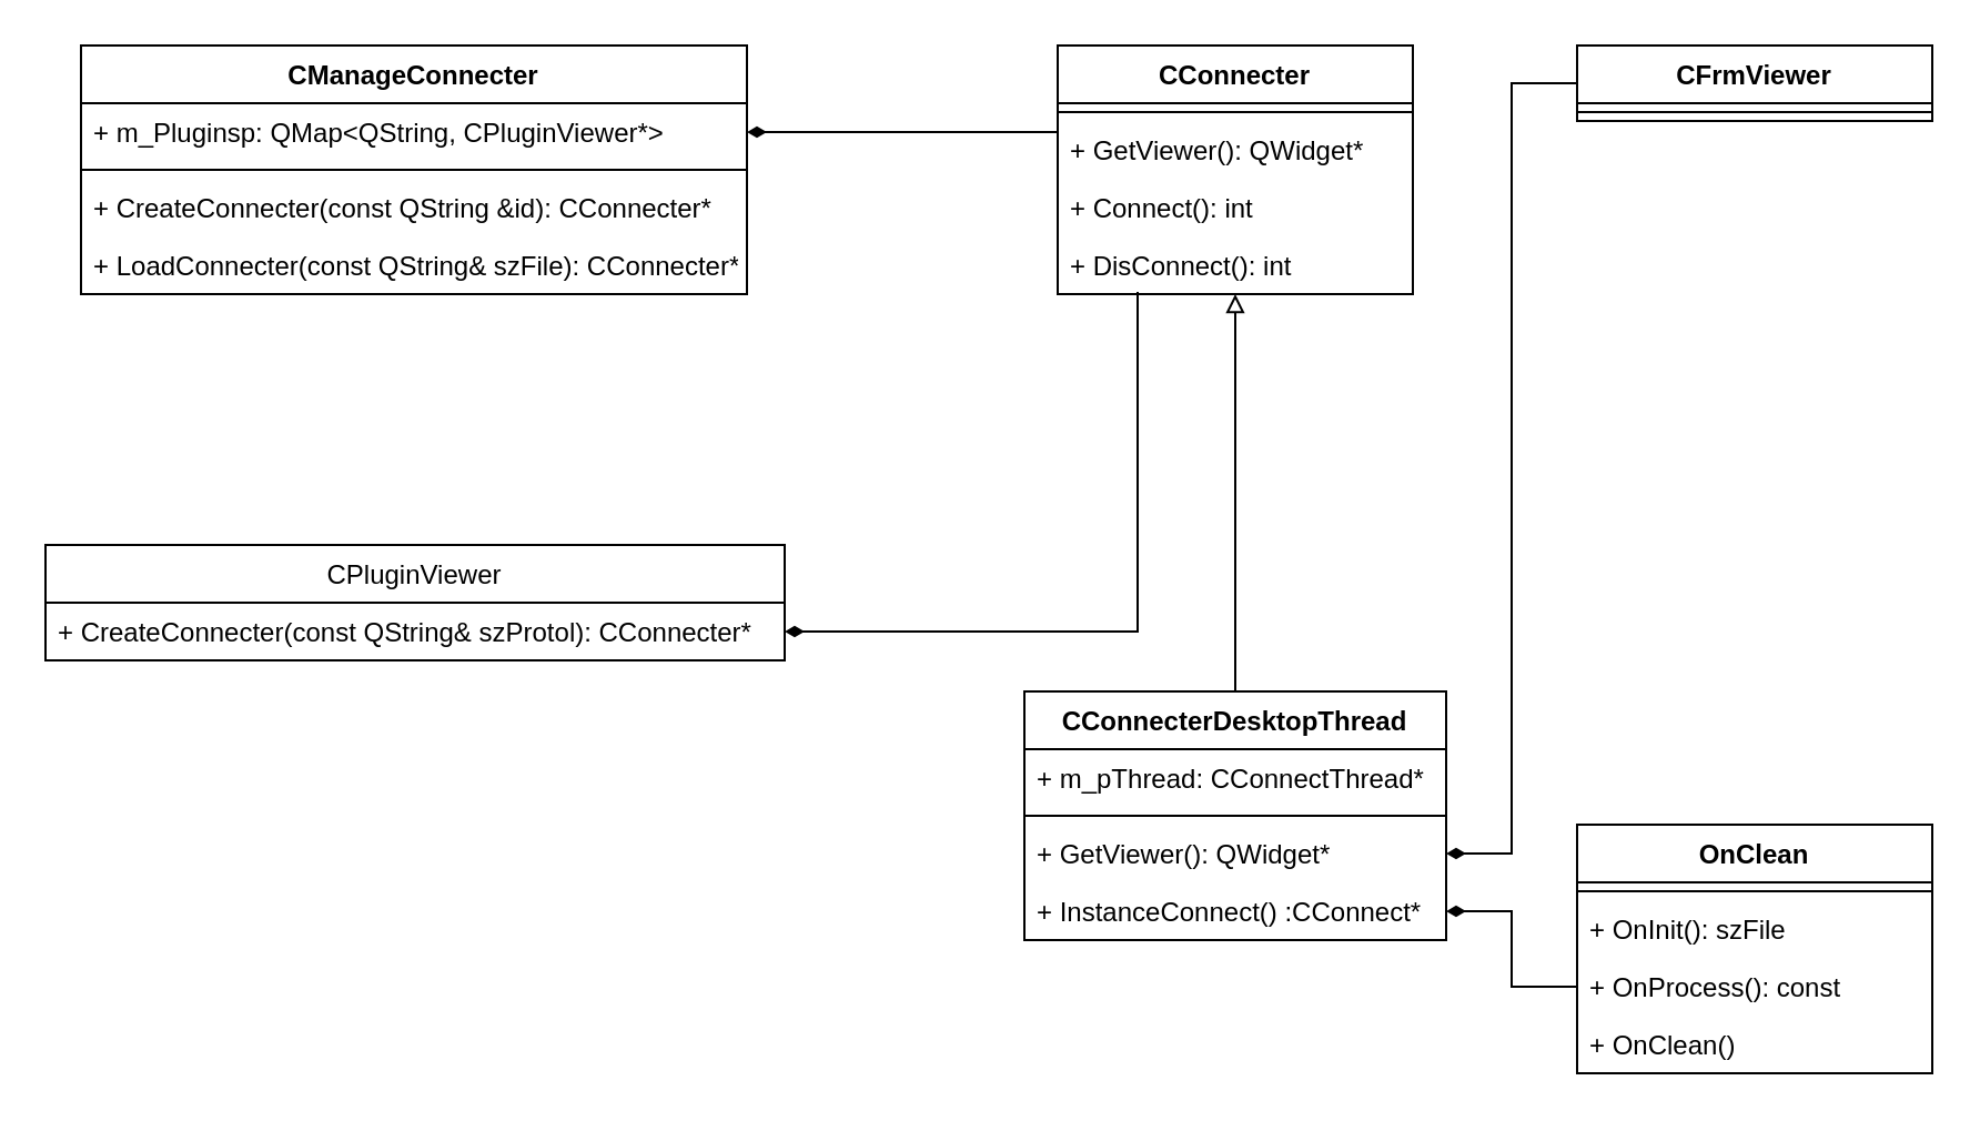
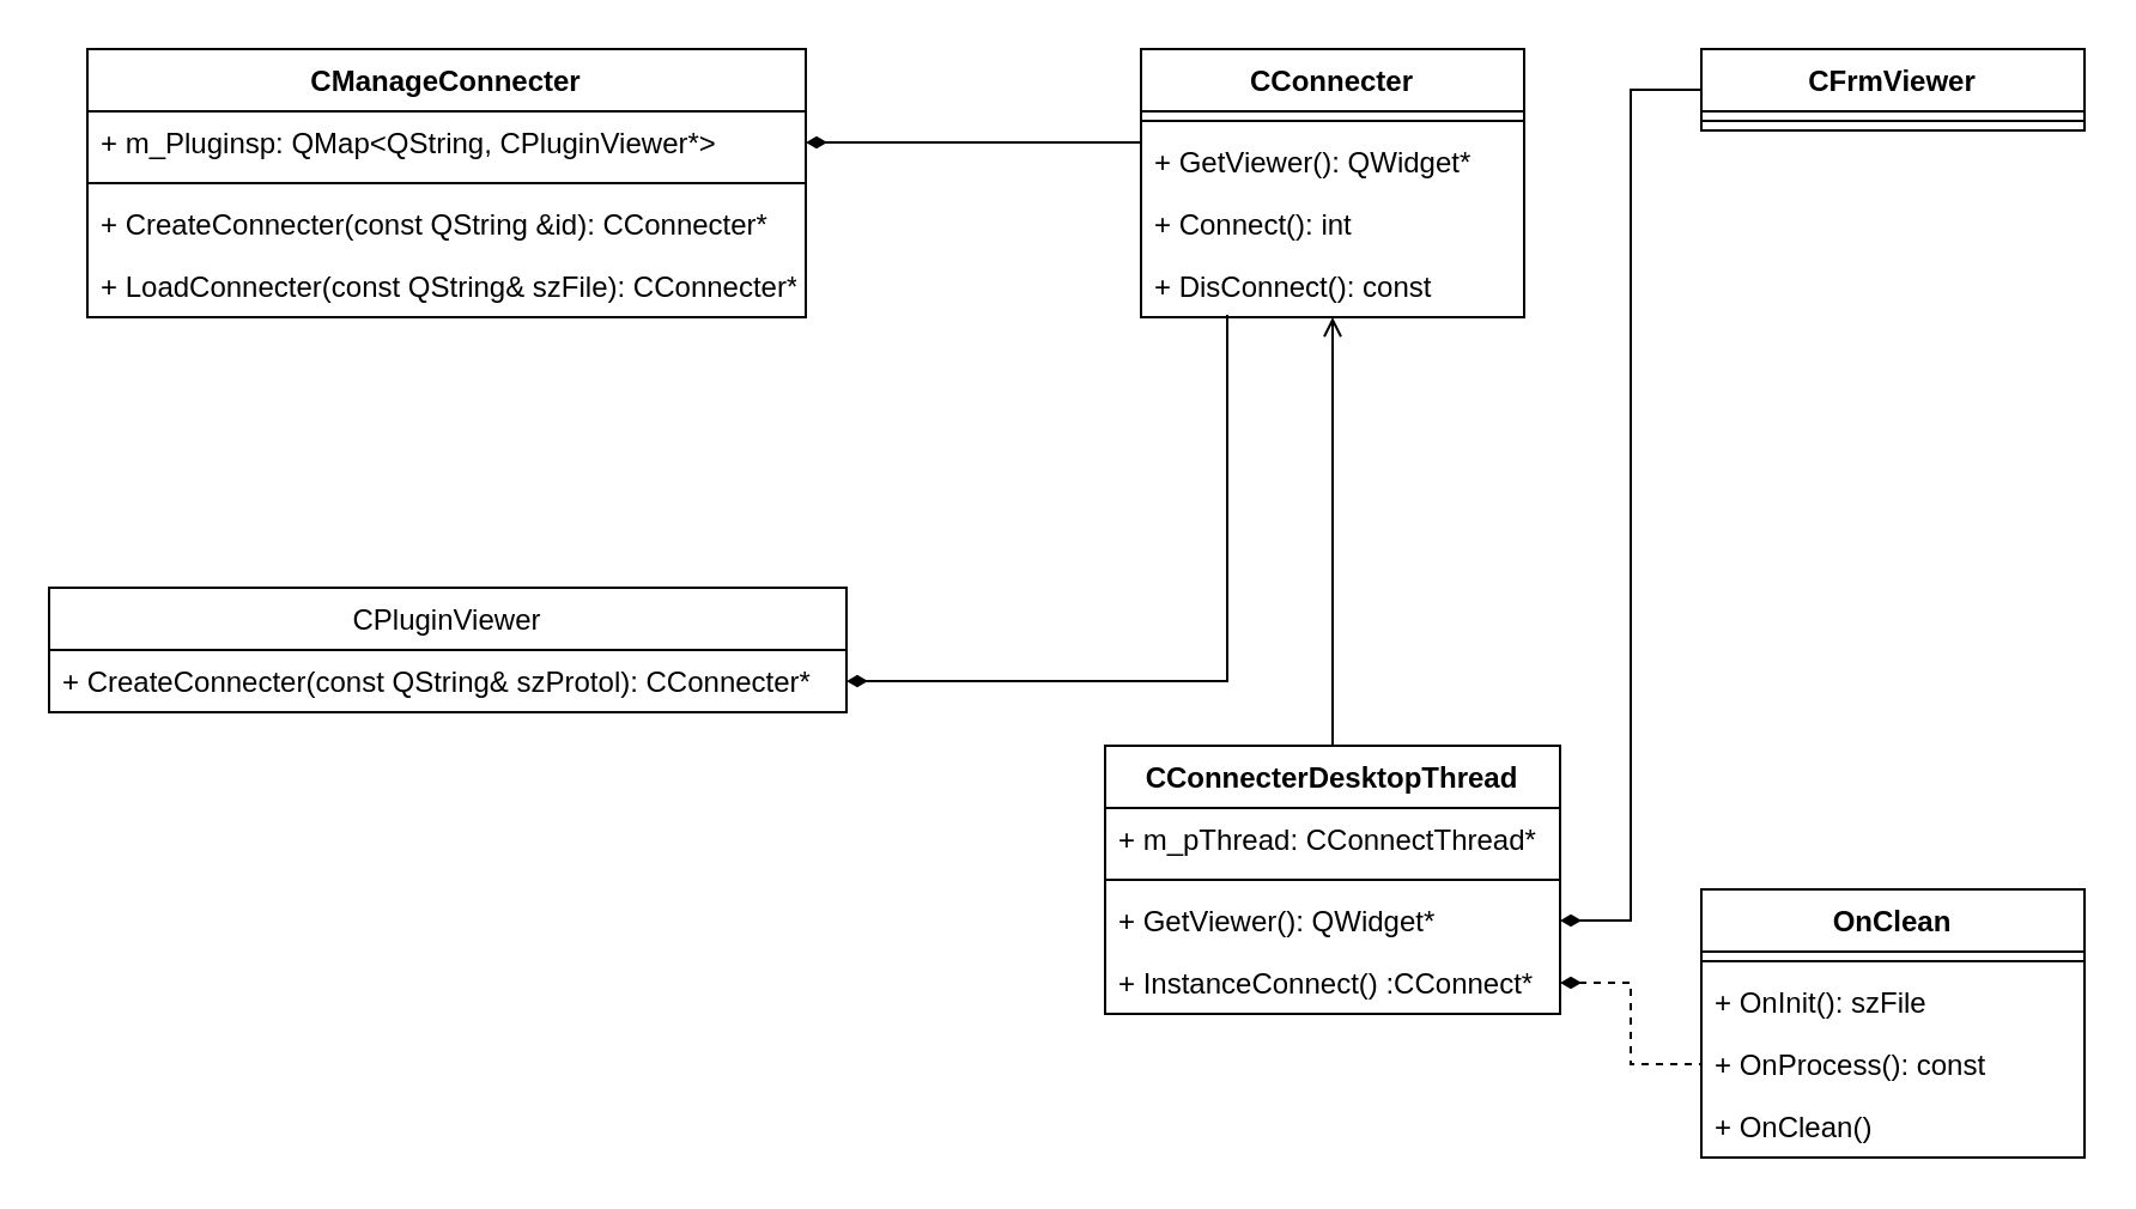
  <mxCell id="0" />
  <mxCell id="1" parent="0" />
  <mxCell id="2" style="edgeStyle=orthogonalEdgeStyle;rounded=0;orthogonalLoop=1;jettySize=auto;html=1;entryX=0;entryY=0.5;entryDx=0;entryDy=0;startArrow=diamondThin;startFill=1;endArrow=none;endFill=0;exitX=1;exitY=0.5;exitDx=0;exitDy=0;" parent="1" source="4" edge="1"><mxGeometry relative="1" as="geometry"><mxPoint x="476" y="59" as="targetPoint" /></mxGeometry></mxCell>
  <mxCell id="3" value="CManageConnecter" style="swimlane;fontStyle=1;align=center;verticalAlign=top;childLayout=stackLayout;horizontal=1;startSize=26;horizontalStack=0;resizeParent=1;resizeParentMax=0;resizeLast=0;collapsible=1;marginBottom=0;" parent="1" vertex="1"><mxGeometry x="36" y="20" width="300" height="112" as="geometry"><mxRectangle x="100" y="80" width="150" height="26" as="alternateBounds" /></mxGeometry></mxCell>
  <mxCell id="4" value="+ m_Pluginsp: QMap&lt;QString, CPluginViewer*&gt;" style="text;strokeColor=none;fillColor=none;align=left;verticalAlign=top;spacingLeft=4;spacingRight=4;overflow=hidden;rotatable=0;points=[[0,0.5],[1,0.5]];portConstraint=eastwest;" parent="3" vertex="1"><mxGeometry y="26" width="300" height="26" as="geometry" /></mxCell>
  <mxCell id="5" value="" style="line;strokeWidth=1;fillColor=none;align=left;verticalAlign=middle;spacingTop=-1;spacingLeft=3;spacingRight=3;rotatable=0;labelPosition=right;points=[];portConstraint=eastwest;" parent="3" vertex="1"><mxGeometry y="52" width="300" height="8" as="geometry" /></mxCell>
  <mxCell id="6" value="+ CreateConnecter(const QString &amp;id): CConnecter*" style="text;strokeColor=none;fillColor=none;align=left;verticalAlign=top;spacingLeft=4;spacingRight=4;overflow=hidden;rotatable=0;points=[[0,0.5],[1,0.5]];portConstraint=eastwest;" parent="3" vertex="1"><mxGeometry y="60" width="300" height="26" as="geometry" /></mxCell>
  <mxCell id="7" value="+ LoadConnecter(const QString&amp; szFile): CConnecter*" style="text;strokeColor=none;fillColor=none;align=left;verticalAlign=top;spacingLeft=4;spacingRight=4;overflow=hidden;rotatable=0;points=[[0,0.5],[1,0.5]];portConstraint=eastwest;" parent="3" vertex="1"><mxGeometry y="86" width="300" height="26" as="geometry" /></mxCell>
  <mxCell id="8" value="CConnecter" style="swimlane;fontStyle=1;align=center;verticalAlign=top;childLayout=stackLayout;horizontal=1;startSize=26;horizontalStack=0;resizeParent=1;resizeParentMax=0;resizeLast=0;collapsible=1;marginBottom=0;" parent="1" vertex="1"><mxGeometry x="476" y="20" width="160" height="112" as="geometry" /></mxCell>
  <mxCell id="9" value="" style="line;strokeWidth=1;fillColor=none;align=left;verticalAlign=middle;spacingTop=-1;spacingLeft=3;spacingRight=3;rotatable=0;labelPosition=right;points=[];portConstraint=eastwest;" parent="8" vertex="1"><mxGeometry y="26" width="160" height="8" as="geometry" /></mxCell>
  <mxCell id="10" value="+ GetViewer(): QWidget*" style="text;strokeColor=none;fillColor=none;align=left;verticalAlign=top;spacingLeft=4;spacingRight=4;overflow=hidden;rotatable=0;points=[[0,0.5],[1,0.5]];portConstraint=eastwest;" parent="8" vertex="1"><mxGeometry y="34" width="160" height="26" as="geometry" /></mxCell>
  <mxCell id="11" value="+ Connect(): int" style="text;strokeColor=none;fillColor=none;align=left;verticalAlign=top;spacingLeft=4;spacingRight=4;overflow=hidden;rotatable=0;points=[[0,0.5],[1,0.5]];portConstraint=eastwest;" parent="8" vertex="1"><mxGeometry y="60" width="160" height="26" as="geometry" /></mxCell>
- <mxCell id="12" value="+ DisConnect(): int" style="text;strokeColor=none;fillColor=none;align=left;verticalAlign=top;spacingLeft=4;spacingRight=4;overflow=hidden;rotatable=0;points=[[0,0.5],[1,0.5]];portConstraint=eastwest;" parent="8" vertex="1"><mxGeometry y="86" width="160" height="26" as="geometry" /></mxCell>
- <mxCell id="13" value="" style="edgeStyle=orthogonalEdgeStyle;rounded=0;orthogonalLoop=1;jettySize=auto;html=1;entryX=0.5;entryY=1;entryDx=0;entryDy=0;endArrow=block;endFill=0;" parent="1" source="15" target="8" edge="1"><mxGeometry relative="1" as="geometry"><mxPoint x="556" y="230" as="targetPoint" /></mxGeometry></mxCell>
- <mxCell id="14" style="edgeStyle=orthogonalEdgeStyle;rounded=0;orthogonalLoop=1;jettySize=auto;html=1;entryX=0;entryY=0.5;entryDx=0;entryDy=0;endArrow=none;endFill=0;startArrow=diamondThin;startFill=1;exitX=1;exitY=0.5;exitDx=0;exitDy=0;" parent="1" source="19" target="25" edge="1"><mxGeometry relative="1" as="geometry" /></mxCell>
+ <mxCell id="12" value="+ DisConnect(): const" style="text;strokeColor=none;fillColor=none;align=left;verticalAlign=top;spacingLeft=4;spacingRight=4;overflow=hidden;rotatable=0;points=[[0,0.5],[1,0.5]];portConstraint=eastwest;" parent="8" vertex="1"><mxGeometry y="86" width="160" height="26" as="geometry" /></mxCell>
+ <mxCell id="13" value="" style="edgeStyle=orthogonalEdgeStyle;rounded=0;orthogonalLoop=1;jettySize=auto;html=1;entryX=0.5;entryY=1;entryDx=0;entryDy=0;endArrow=open;endFill=0;" parent="1" source="15" target="8" edge="1"><mxGeometry relative="1" as="geometry"><mxPoint x="556" y="230" as="targetPoint" /></mxGeometry></mxCell>
+ <mxCell id="14" style="edgeStyle=orthogonalEdgeStyle;rounded=0;orthogonalLoop=1;jettySize=auto;html=1;entryX=0;entryY=0.5;entryDx=0;entryDy=0;endArrow=none;endFill=0;startArrow=diamondThin;startFill=1;exitX=1;exitY=0.5;exitDx=0;exitDy=0;dashed=1;" parent="1" source="19" target="25" edge="1"><mxGeometry relative="1" as="geometry" /></mxCell>
  <mxCell id="15" value="CConnecterDesktopThread&#10;" style="swimlane;fontStyle=1;align=center;verticalAlign=top;childLayout=stackLayout;horizontal=1;startSize=26;horizontalStack=0;resizeParent=1;resizeParentMax=0;resizeLast=0;collapsible=1;marginBottom=0;" parent="1" vertex="1"><mxGeometry x="461" y="311" width="190" height="112" as="geometry" /></mxCell>
  <mxCell id="16" value="+ m_pThread: CConnectThread*" style="text;strokeColor=none;fillColor=none;align=left;verticalAlign=top;spacingLeft=4;spacingRight=4;overflow=hidden;rotatable=0;points=[[0,0.5],[1,0.5]];portConstraint=eastwest;" parent="15" vertex="1"><mxGeometry y="26" width="190" height="26" as="geometry" /></mxCell>
  <mxCell id="17" value="" style="line;strokeWidth=1;fillColor=none;align=left;verticalAlign=middle;spacingTop=-1;spacingLeft=3;spacingRight=3;rotatable=0;labelPosition=right;points=[];portConstraint=eastwest;" parent="15" vertex="1"><mxGeometry y="52" width="190" height="8" as="geometry" /></mxCell>
  <mxCell id="18" value="+ GetViewer(): QWidget*" style="text;strokeColor=none;fillColor=none;align=left;verticalAlign=top;spacingLeft=4;spacingRight=4;overflow=hidden;rotatable=0;points=[[0,0.5],[1,0.5]];portConstraint=eastwest;" parent="15" vertex="1"><mxGeometry y="60" width="190" height="26" as="geometry" /></mxCell>
  <mxCell id="19" value="+ InstanceConnect() :CConnect*" style="text;strokeColor=none;fillColor=none;align=left;verticalAlign=top;spacingLeft=4;spacingRight=4;overflow=hidden;rotatable=0;points=[[0,0.5],[1,0.5]];portConstraint=eastwest;" parent="15" vertex="1"><mxGeometry y="86" width="190" height="26" as="geometry" /></mxCell>
  <mxCell id="20" value="CFrmViewer" style="swimlane;fontStyle=1;align=center;verticalAlign=top;childLayout=stackLayout;horizontal=1;startSize=26;horizontalStack=0;resizeParent=1;resizeParentMax=0;resizeLast=0;collapsible=1;marginBottom=0;" parent="1" vertex="1"><mxGeometry x="710" y="20" width="160" height="34" as="geometry" /></mxCell>
  <mxCell id="21" value="" style="line;strokeWidth=1;fillColor=none;align=left;verticalAlign=middle;spacingTop=-1;spacingLeft=3;spacingRight=3;rotatable=0;labelPosition=right;points=[];portConstraint=eastwest;" parent="20" vertex="1"><mxGeometry y="26" width="160" height="8" as="geometry" /></mxCell>
  <mxCell id="22" value="OnClean" style="swimlane;fontStyle=1;align=center;verticalAlign=top;childLayout=stackLayout;horizontal=1;startSize=26;horizontalStack=0;resizeParent=1;resizeParentMax=0;resizeLast=0;collapsible=1;marginBottom=0;" parent="1" vertex="1"><mxGeometry x="710" y="371" width="160" height="112" as="geometry" /></mxCell>
  <mxCell id="23" value="" style="line;strokeWidth=1;fillColor=none;align=left;verticalAlign=middle;spacingTop=-1;spacingLeft=3;spacingRight=3;rotatable=0;labelPosition=right;points=[];portConstraint=eastwest;" parent="22" vertex="1"><mxGeometry y="26" width="160" height="8" as="geometry" /></mxCell>
  <mxCell id="24" value="+ OnInit(): szFile" style="text;strokeColor=none;fillColor=none;align=left;verticalAlign=top;spacingLeft=4;spacingRight=4;overflow=hidden;rotatable=0;points=[[0,0.5],[1,0.5]];portConstraint=eastwest;" parent="22" vertex="1"><mxGeometry y="34" width="160" height="26" as="geometry" /></mxCell>
  <mxCell id="25" value="+ OnProcess(): const" style="text;strokeColor=none;fillColor=none;align=left;verticalAlign=top;spacingLeft=4;spacingRight=4;overflow=hidden;rotatable=0;points=[[0,0.5],[1,0.5]];portConstraint=eastwest;" parent="22" vertex="1"><mxGeometry y="60" width="160" height="26" as="geometry" /></mxCell>
  <mxCell id="26" value="+ OnClean()" style="text;strokeColor=none;fillColor=none;align=left;verticalAlign=top;spacingLeft=4;spacingRight=4;overflow=hidden;rotatable=0;points=[[0,0.5],[1,0.5]];portConstraint=eastwest;" parent="22" vertex="1"><mxGeometry y="86" width="160" height="26" as="geometry" /></mxCell>
  <mxCell id="27" style="edgeStyle=orthogonalEdgeStyle;rounded=0;orthogonalLoop=1;jettySize=auto;html=1;startArrow=diamondThin;startFill=1;endArrow=none;endFill=0;entryX=0;entryY=0.5;entryDx=0;entryDy=0;exitX=1;exitY=0.5;exitDx=0;exitDy=0;" parent="1" source="18" target="20" edge="1"><mxGeometry relative="1" as="geometry"><mxPoint x="826" y="329" as="targetPoint" /></mxGeometry></mxCell>
  <mxCell id="28" style="edgeStyle=orthogonalEdgeStyle;rounded=0;orthogonalLoop=1;jettySize=auto;html=1;startArrow=diamondThin;startFill=1;endArrow=none;endFill=0;entryX=0.225;entryY=0.962;entryDx=0;entryDy=0;entryPerimeter=0;exitX=1;exitY=0.5;exitDx=0;exitDy=0;" parent="1" source="30" target="12" edge="1"><mxGeometry relative="1" as="geometry"><mxPoint x="516" y="230" as="targetPoint" /></mxGeometry></mxCell>
  <mxCell id="29" value="CPluginViewer" style="swimlane;fontStyle=0;childLayout=stackLayout;horizontal=1;startSize=26;fillColor=none;horizontalStack=0;resizeParent=1;resizeParentMax=0;resizeLast=0;collapsible=1;marginBottom=0;" parent="1" vertex="1"><mxGeometry x="20" y="245" width="333" height="52" as="geometry" /></mxCell>
  <mxCell id="30" value="+ CreateConnecter(const QString&amp; szProtol): CConnecter*&#10;" style="text;strokeColor=none;fillColor=none;align=left;verticalAlign=top;spacingLeft=4;spacingRight=4;overflow=hidden;rotatable=0;points=[[0,0.5],[1,0.5]];portConstraint=eastwest;" parent="29" vertex="1"><mxGeometry y="26" width="333" height="26" as="geometry" /></mxCell>
